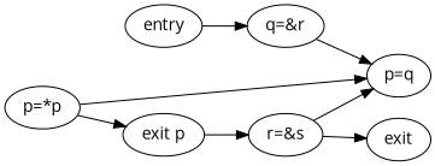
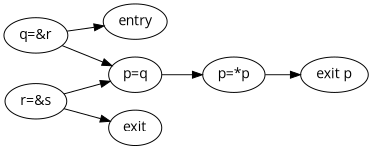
  digraph {
    fontname="Open Sans"
    rankdir=LR
    node [fontname="Open Sans"]
    edge [fontname="Open Sans"]
    entry
    "q=&r"
    "p=q"
    "p=*p"
    n5 [label="exit p"]
    "r=&s"
    exit
-   entry -> "q=&r"
+   "q=&r" -> entry
    "q=&r" -> "p=q"
-   "p=*p" -> "p=q"
+   "p=q" -> "p=*p"
    "p=*p" -> n5
-   n5 -> "r=&s"
    "r=&s" -> "p=q"
    "r=&s" -> exit
  }
